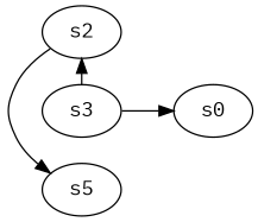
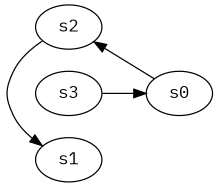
  digraph {
    fontname="IBM Plex Mono"
    rankdir=LR
    node [fontname="IBM Plex Mono" player=1]
    edge [fontname="IBM Plex Mono"]
    s2
-   s1 [player=0 label=s5]
+   s1 [player=0]
    s3
    s0 [player=0]
    s2 -> s1 [constraint="!(time % 5 == 3)"]
-   s3 -> s2 [constraint="!(time % 4 == 2)"]
+   s0 -> s2 [constraint="!(time % 4 == 2)"]
    s3 -> s0
  }
